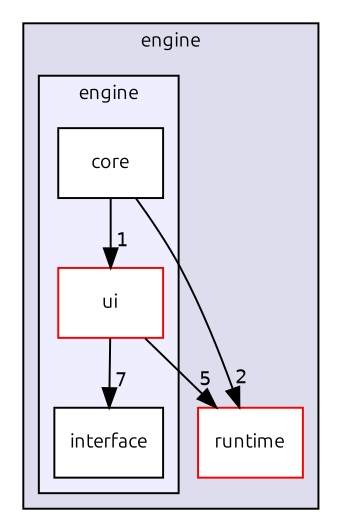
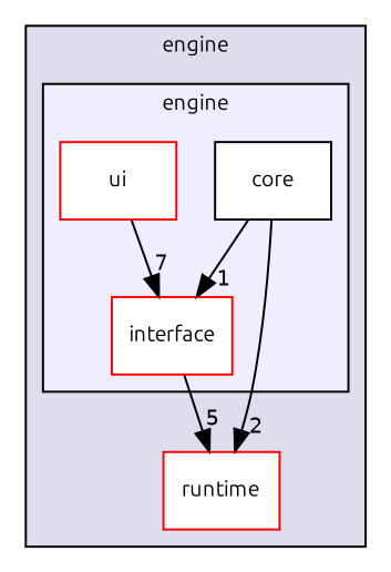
  digraph {
    compound=true
    fontname=Ubuntu
    node [fillcolor=white fontname=Ubuntu fontsize=10 shape=box style=filled]
    edge [fontname=Ubuntu labeldistance=1.5 labelfontname=Helvetica labelfontsize=10]
    n1 [label=core]
-   n2 [label=interface]
+   n2 [label=interface color=red]
    n3 [color=red label=ui]
    n4 [color=red label=runtime]
    subgraph cluster_1 {
      bgcolor="#ddddee"
      fontsize=10
      label=engine
      pencolor=black
      n4
      subgraph cluster_2 {
        bgcolor="#eeeeff"
        fontsize=10
        label=engine
        pencolor=black
        n1
        n2
        n3
      }
    }
-   n1 -> n3 [headlabel=1]
+   n1 -> n2 [headlabel=1]
    n1 -> n4 [headlabel=2]
    n3 -> n2 [headlabel=7]
-   n3 -> n4 [headlabel=5]
+   n2 -> n4 [headlabel=5]
  }
